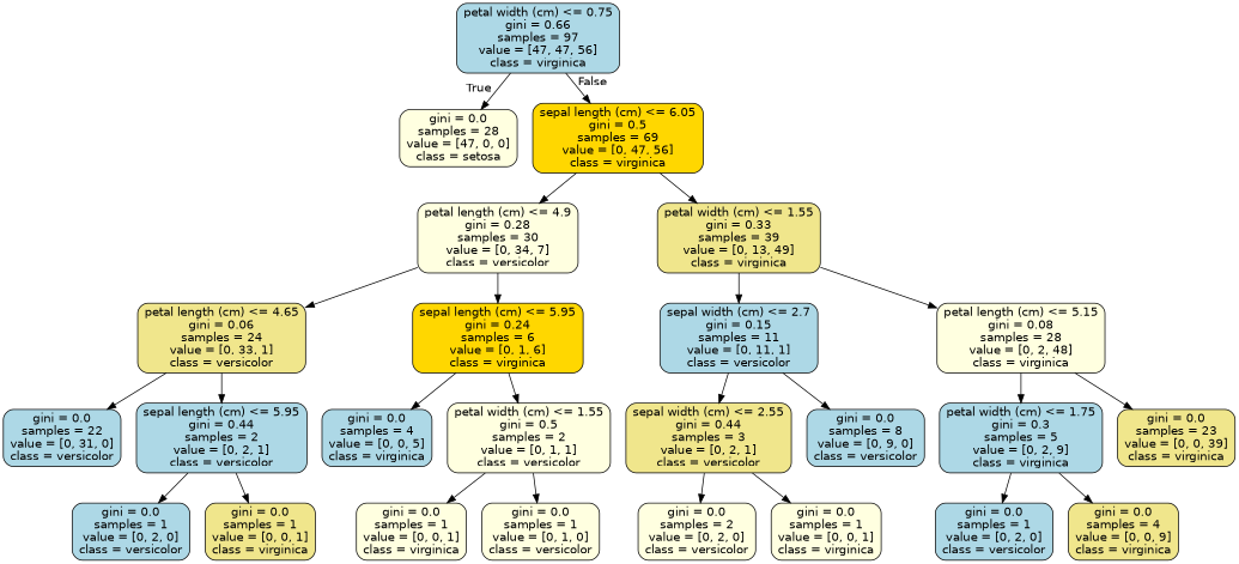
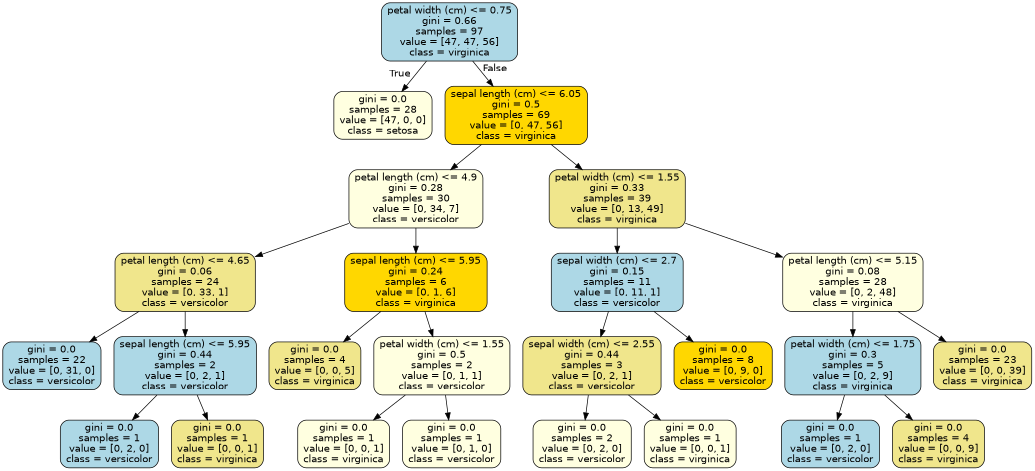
  digraph {
    node [color=black fillcolor=lightyellow fontname=helvetica shape=box style="filled, rounded"]
    edge [fontname=helvetica]
    n1 [fillcolor=lightblue label="petal width (cm) <= 0.75\ngini = 0.66\nsamples = 97\nvalue = [47, 47, 56]\nclass = virginica"]
    n2 [label="gini = 0.0\nsamples = 28\nvalue = [47, 0, 0]\nclass = setosa"]
    n3 [fillcolor=gold label="sepal length (cm) <= 6.05\ngini = 0.5\nsamples = 69\nvalue = [0, 47, 56]\nclass = virginica"]
    n4 [label="petal length (cm) <= 4.9\ngini = 0.28\nsamples = 30\nvalue = [0, 34, 7]\nclass = versicolor"]
    n5 [fillcolor=khaki label="petal width (cm) <= 1.55\ngini = 0.33\nsamples = 39\nvalue = [0, 13, 49]\nclass = virginica"]
    n6 [fillcolor=khaki label="petal length (cm) <= 4.65\ngini = 0.06\nsamples = 24\nvalue = [0, 33, 1]\nclass = versicolor"]
    n7 [fillcolor=gold label="sepal length (cm) <= 5.95\ngini = 0.24\nsamples = 6\nvalue = [0, 1, 6]\nclass = virginica"]
    n8 [fillcolor=lightblue label="sepal width (cm) <= 2.7\ngini = 0.15\nsamples = 11\nvalue = [0, 11, 1]\nclass = versicolor"]
    n9 [label="petal length (cm) <= 5.15\ngini = 0.08\nsamples = 28\nvalue = [0, 2, 48]\nclass = virginica"]
    n10 [fillcolor=lightblue label="gini = 0.0\nsamples = 22\nvalue = [0, 31, 0]\nclass = versicolor"]
    n11 [fillcolor=lightblue label="sepal length (cm) <= 5.95\ngini = 0.44\nsamples = 2\nvalue = [0, 2, 1]\nclass = versicolor"]
-   n12 [fillcolor=lightblue label="gini = 0.0\nsamples = 4\nvalue = [0, 0, 5]\nclass = virginica"]
+   n12 [fillcolor=khaki label="gini = 0.0\nsamples = 4\nvalue = [0, 0, 5]\nclass = virginica"]
    n13 [label="petal width (cm) <= 1.55\ngini = 0.5\nsamples = 2\nvalue = [0, 1, 1]\nclass = versicolor"]
    n14 [fillcolor=lightblue label="gini = 0.0\nsamples = 1\nvalue = [0, 2, 0]\nclass = versicolor"]
    n15 [fillcolor=khaki label="gini = 0.0\nsamples = 1\nvalue = [0, 0, 1]\nclass = virginica"]
    n16 [label="gini = 0.0\nsamples = 1\nvalue = [0, 0, 1]\nclass = virginica"]
    n17 [label="gini = 0.0\nsamples = 1\nvalue = [0, 1, 0]\nclass = versicolor"]
    n18 [fillcolor=khaki label="sepal width (cm) <= 2.55\ngini = 0.44\nsamples = 3\nvalue = [0, 2, 1]\nclass = versicolor"]
-   n19 [fillcolor=lightblue label="gini = 0.0\nsamples = 8\nvalue = [0, 9, 0]\nclass = versicolor"]
+   n19 [fillcolor=gold label="gini = 0.0\nsamples = 8\nvalue = [0, 9, 0]\nclass = versicolor"]
    n20 [fillcolor=lightblue label="petal width (cm) <= 1.75\ngini = 0.3\nsamples = 5\nvalue = [0, 2, 9]\nclass = virginica"]
    n21 [fillcolor=khaki label="gini = 0.0\nsamples = 23\nvalue = [0, 0, 39]\nclass = virginica"]
    n22 [label="gini = 0.0\nsamples = 2\nvalue = [0, 2, 0]\nclass = versicolor"]
    n23 [label="gini = 0.0\nsamples = 1\nvalue = [0, 0, 1]\nclass = virginica"]
    n24 [fillcolor=lightblue label="gini = 0.0\nsamples = 1\nvalue = [0, 2, 0]\nclass = versicolor"]
    n25 [fillcolor=khaki label="gini = 0.0\nsamples = 4\nvalue = [0, 0, 9]\nclass = virginica"]
    n1 -> n2 [headlabel=True labelangle=45 labeldistance=2.5]
    n1 -> n3 [headlabel=False labelangle=-45 labeldistance=2.5]
    n3 -> n4
    n3 -> n5
    n4 -> n6
    n4 -> n7
    n5 -> n8
    n5 -> n9
    n6 -> n10
    n6 -> n11
    n7 -> n12
    n7 -> n13
    n8 -> n18
    n8 -> n19
    n9 -> n20
    n9 -> n21
    n11 -> n14
    n11 -> n15
    n13 -> n16
    n13 -> n17
    n18 -> n22
    n18 -> n23
    n20 -> n24
    n20 -> n25
  }
